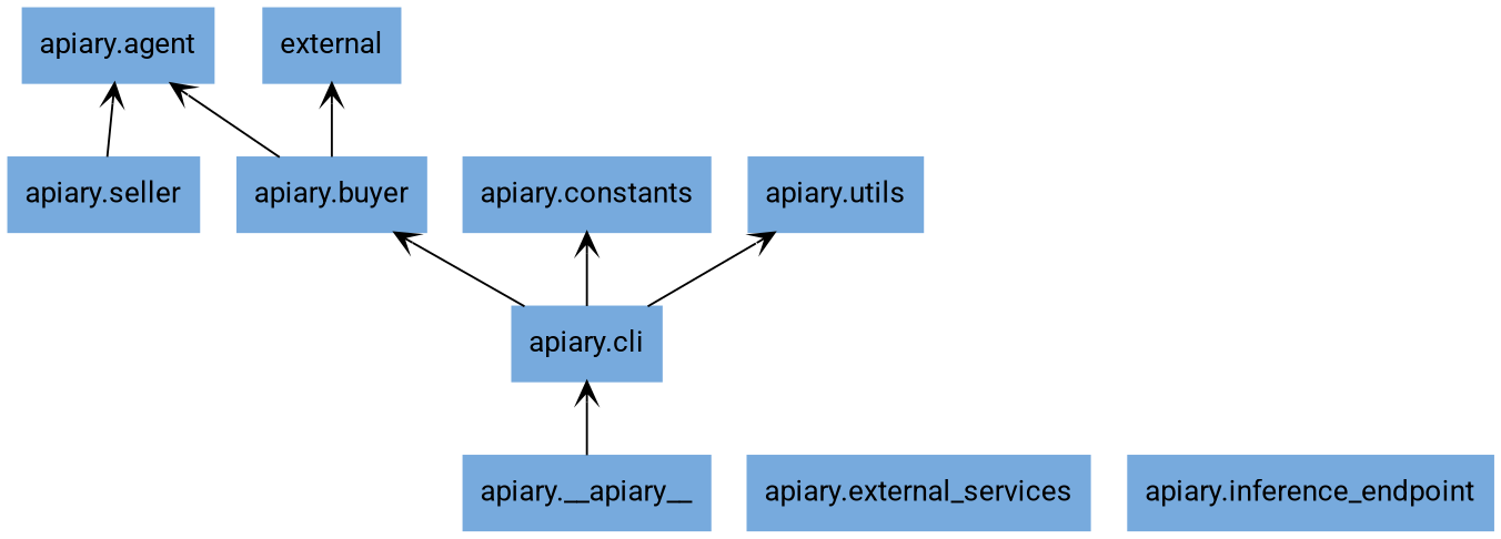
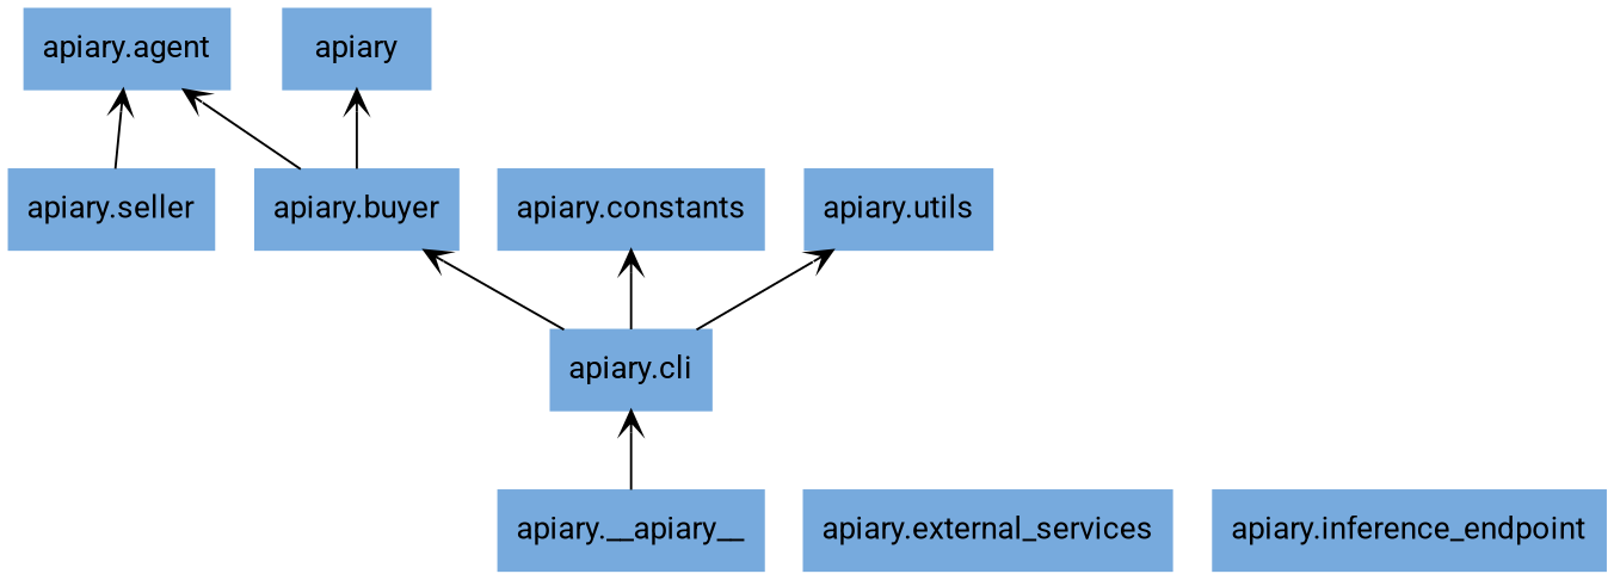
  digraph {
    fontname=Roboto
    rankdir=BT
    node [color="#77AADD" fontname=Roboto shape=box style=filled]
    edge [arrowhead=open arrowtail=none fontname=Roboto]
-   n1 [label=external]
+   n1 [label=apiary]
    n2 [label="apiary.__apiary__"]
    n3 [label="apiary.cli"]
    n4 [label="apiary.buyer"]
    n5 [label="apiary.constants"]
    n6 [label="apiary.utils"]
    n7 [label="apiary.agent"]
    n8 [label="apiary.external_services"]
    n9 [label="apiary.inference_endpoint"]
    n10 [label="apiary.seller"]
    n2 -> n3
    n3 -> n4
    n3 -> n5
    n3 -> n6
    n4 -> n1
    n4 -> n7
    n10 -> n7
  }
